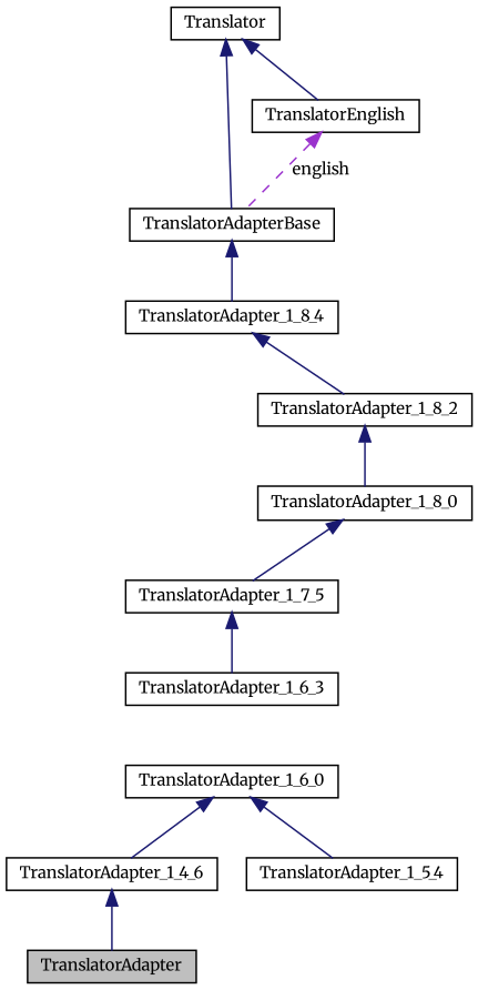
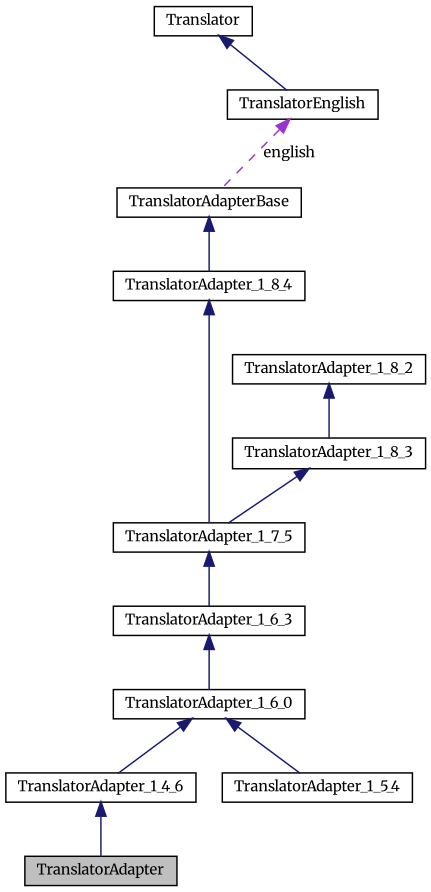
  digraph {
    fontname=Merriweather
    node [color=black fillcolor=white fontname=Merriweather fontsize=10 shape=record style=filled]
    edge [color=midnightblue dir=back fontname=Merriweather fontsize=10 labelfontname=Helvetica labelfontsize=10 style=solid]
    n1 [fillcolor=grey75 fontcolor=black height=0.2 label=TranslatorAdapter width=0.4]
    n2 [height=0.2 label=TranslatorAdapter_1_4_6 width=0.4]
    n3 [height=0.2 label=TranslatorAdapter_1_5_4 width=0.4]
    n4 [height=0.2 label=TranslatorAdapter_1_6_0 width=0.4]
    n5 [height=0.2 label=TranslatorAdapter_1_6_3 width=0.4]
    n6 [height=0.2 label=TranslatorAdapter_1_7_5 width=0.4]
-   n7 [height=0.2 label=TranslatorAdapter_1_8_0 width=0.4]
+   n7 [height=0.2 label=TranslatorAdapter_1_8_3 width=0.4]
    n8 [height=0.2 label=TranslatorAdapter_1_8_2 width=0.4]
    n9 [height=0.2 label=TranslatorAdapter_1_8_4 width=0.4]
    n10 [height=0.2 label=TranslatorAdapterBase width=0.4]
    n11 [height=0.2 label=Translator width=0.4]
    n12 [height=0.2 label=TranslatorEnglish width=0.4]
    n2 -> n1
    n4 -> n2
    n4 -> n3
+   n5 -> n4
    n6 -> n5
    n7 -> n6
    n8 -> n7
-   n9 -> n8
+   n9 -> n6
    n10 -> n9
-   n11 -> n10
    n11 -> n12
    n12 -> n10 [color=darkorchid3 label=" english" style=dashed]
  }
